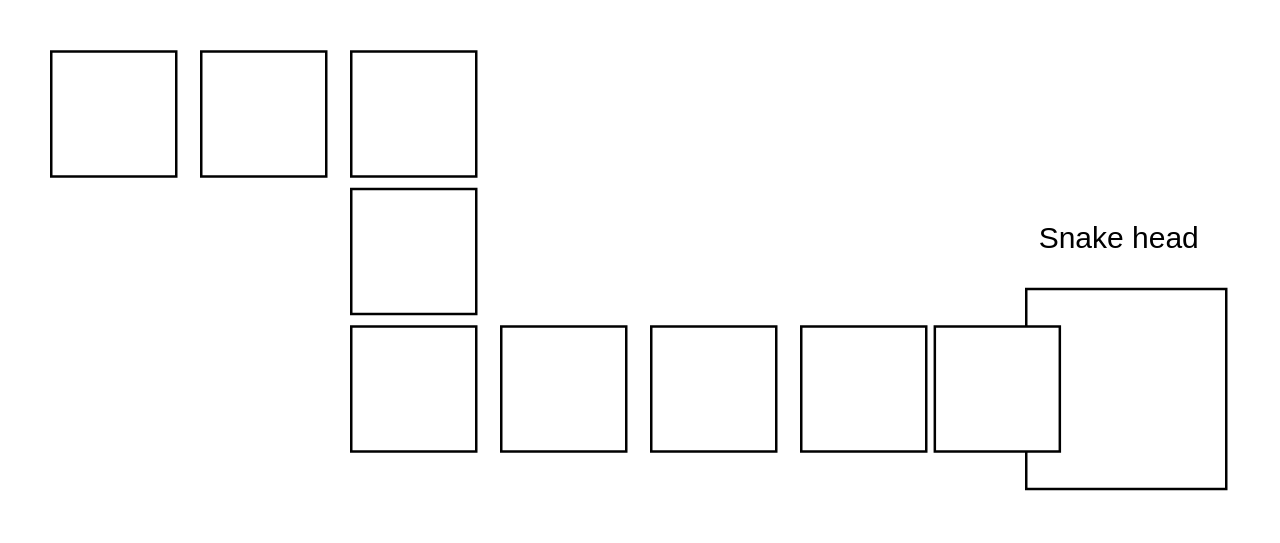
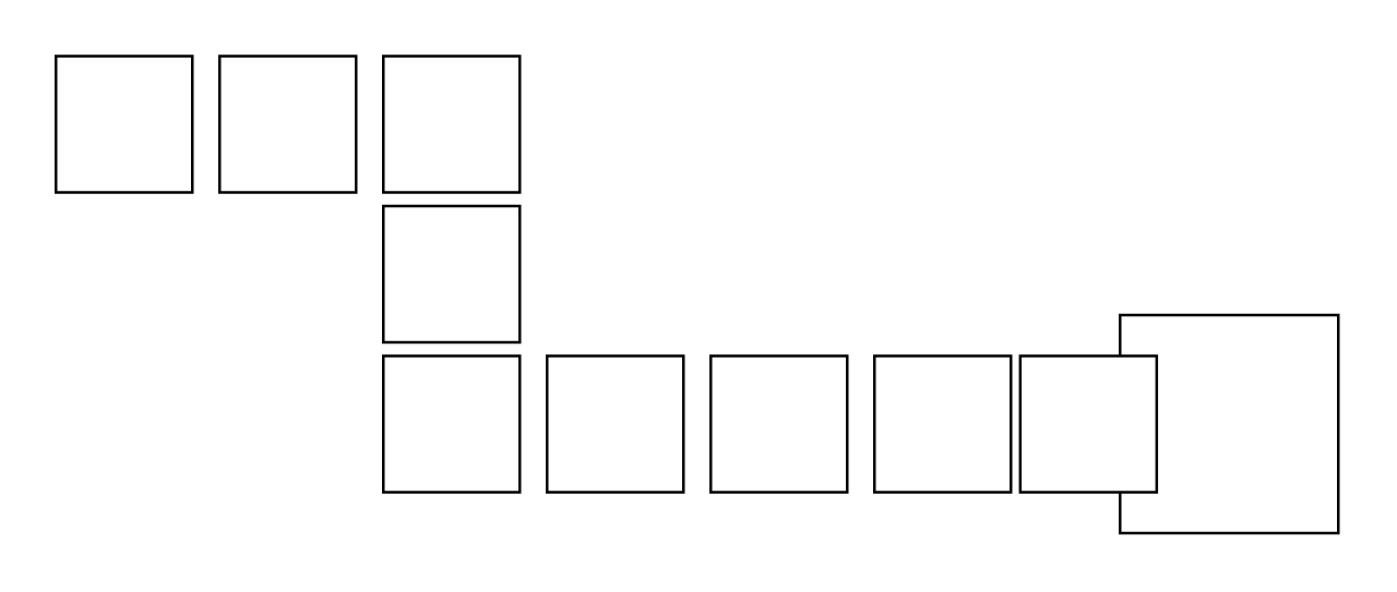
  <mxCell id="0" />
  <mxCell id="1" parent="0" />
  <mxCell id="2" value="" style="whiteSpace=wrap;html=1;aspect=fixed;" vertex="1" parent="1"><mxGeometry x="20" y="20" width="50" height="50" as="geometry" /></mxCell>
  <mxCell id="3" value="" style="whiteSpace=wrap;html=1;aspect=fixed;" vertex="1" parent="1"><mxGeometry x="140" y="20" width="50" height="50" as="geometry" /></mxCell>
  <mxCell id="4" value="" style="whiteSpace=wrap;html=1;aspect=fixed;" vertex="1" parent="1"><mxGeometry x="80" y="20" width="50" height="50" as="geometry" /></mxCell>
  <mxCell id="5" value="" style="whiteSpace=wrap;html=1;aspect=fixed;" vertex="1" parent="1"><mxGeometry x="140" y="130" width="50" height="50" as="geometry" /></mxCell>
  <mxCell id="6" value="" style="whiteSpace=wrap;html=1;aspect=fixed;" vertex="1" parent="1"><mxGeometry x="140" y="75" width="50" height="50" as="geometry" /></mxCell>
  <mxCell id="7" value="" style="whiteSpace=wrap;html=1;aspect=fixed;" vertex="1" parent="1"><mxGeometry x="260" y="130" width="50" height="50" as="geometry" /></mxCell>
  <mxCell id="8" value="" style="whiteSpace=wrap;html=1;aspect=fixed;" vertex="1" parent="1"><mxGeometry x="200" y="130" width="50" height="50" as="geometry" /></mxCell>
  <mxCell id="9" value="" style="whiteSpace=wrap;html=1;aspect=fixed;" vertex="1" parent="1"><mxGeometry x="320" y="130" width="50" height="50" as="geometry" /></mxCell>
  <mxCell id="10" value="" style="whiteSpace=wrap;html=1;aspect=fixed;" vertex="1" parent="1"><mxGeometry x="410" y="115" width="80" height="80" as="geometry" /></mxCell>
- <mxCell id="11" value="Snake head" style="text;html=1;strokeColor=none;fillColor=none;align=center;verticalAlign=middle;whiteSpace=wrap;rounded=0;" vertex="1" parent="1"><mxGeometry x="410" y="80" width="75" height="30" as="geometry" /></mxCell>
  <mxCell id="12" value="" style="whiteSpace=wrap;html=1;aspect=fixed;" vertex="1" parent="1"><mxGeometry x="373.429" y="130" width="50" height="50" as="geometry" /></mxCell>
